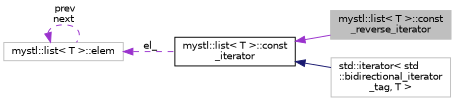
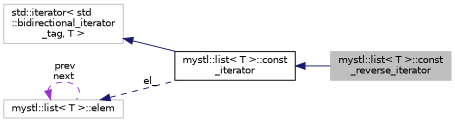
  digraph {
    rankdir=LR
    node [color=grey75 fillcolor=white fontname=Helvetica fontsize=10 shape=record style=filled]
    edge [color=midnightblue dir=back fontname=Helvetica fontsize=10 labelfontname=Helvetica labelfontsize=10 style=solid]
    n1 [fillcolor=grey75 fontcolor=black height=0.2 label="mystl::list\< T \>::const\l_reverse_iterator" width=0.4]
    n2 [color=black height=0.2 label="mystl::list\< T \>::const\l_iterator" width=0.4]
    n3 [height=0.2 label="std::iterator\< std\l::bidirectional_iterator\l_tag, T \>" width=0.4]
    n4 [height=0.2 label="mystl::list\< T \>::elem" width=0.4]
-   n2 -> n1 [color=darkorchid3]
-   n2 -> n3
-   n4 -> n2 [color=darkorchid3 label=" el_" style=dashed]
+   n2 -> n1
+   n3 -> n2
+   n4 -> n2 [label=" el_" style=dashed]
    n4 -> n4 [color=darkorchid3 label=" prev\nnext" style=dashed]
  }
